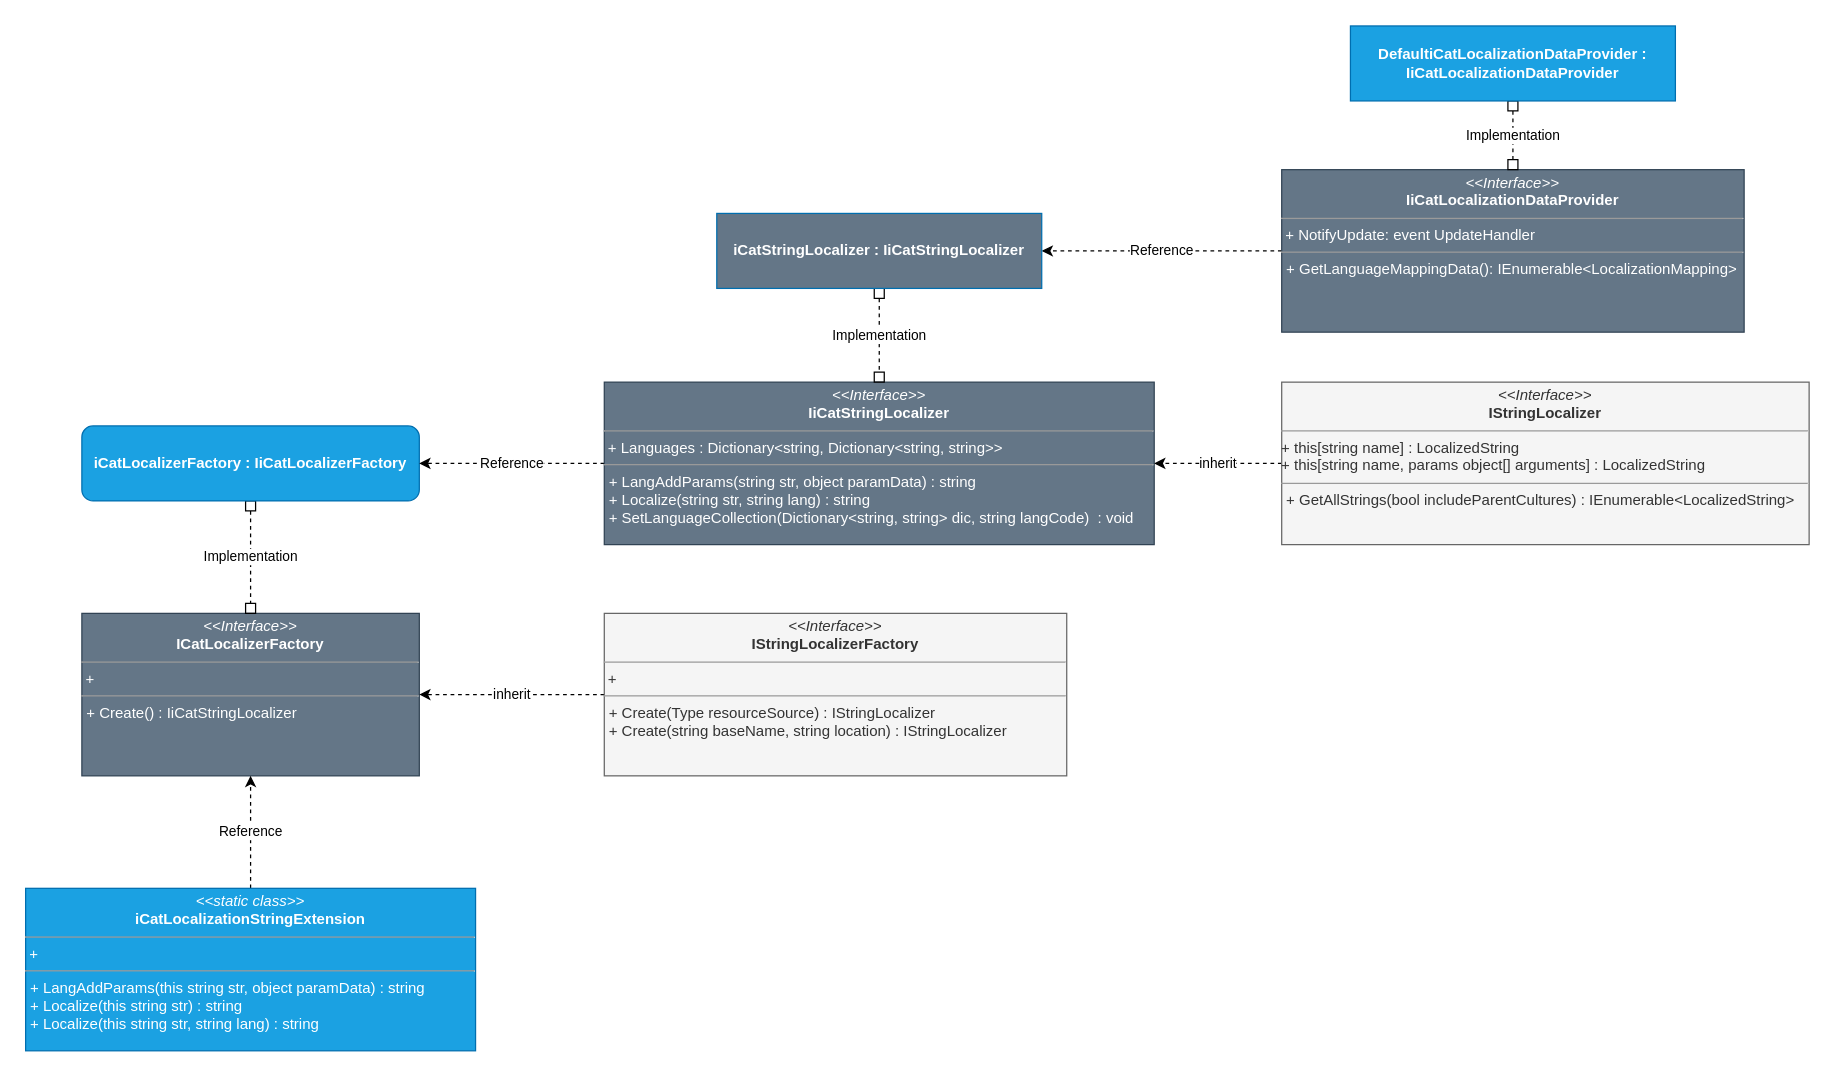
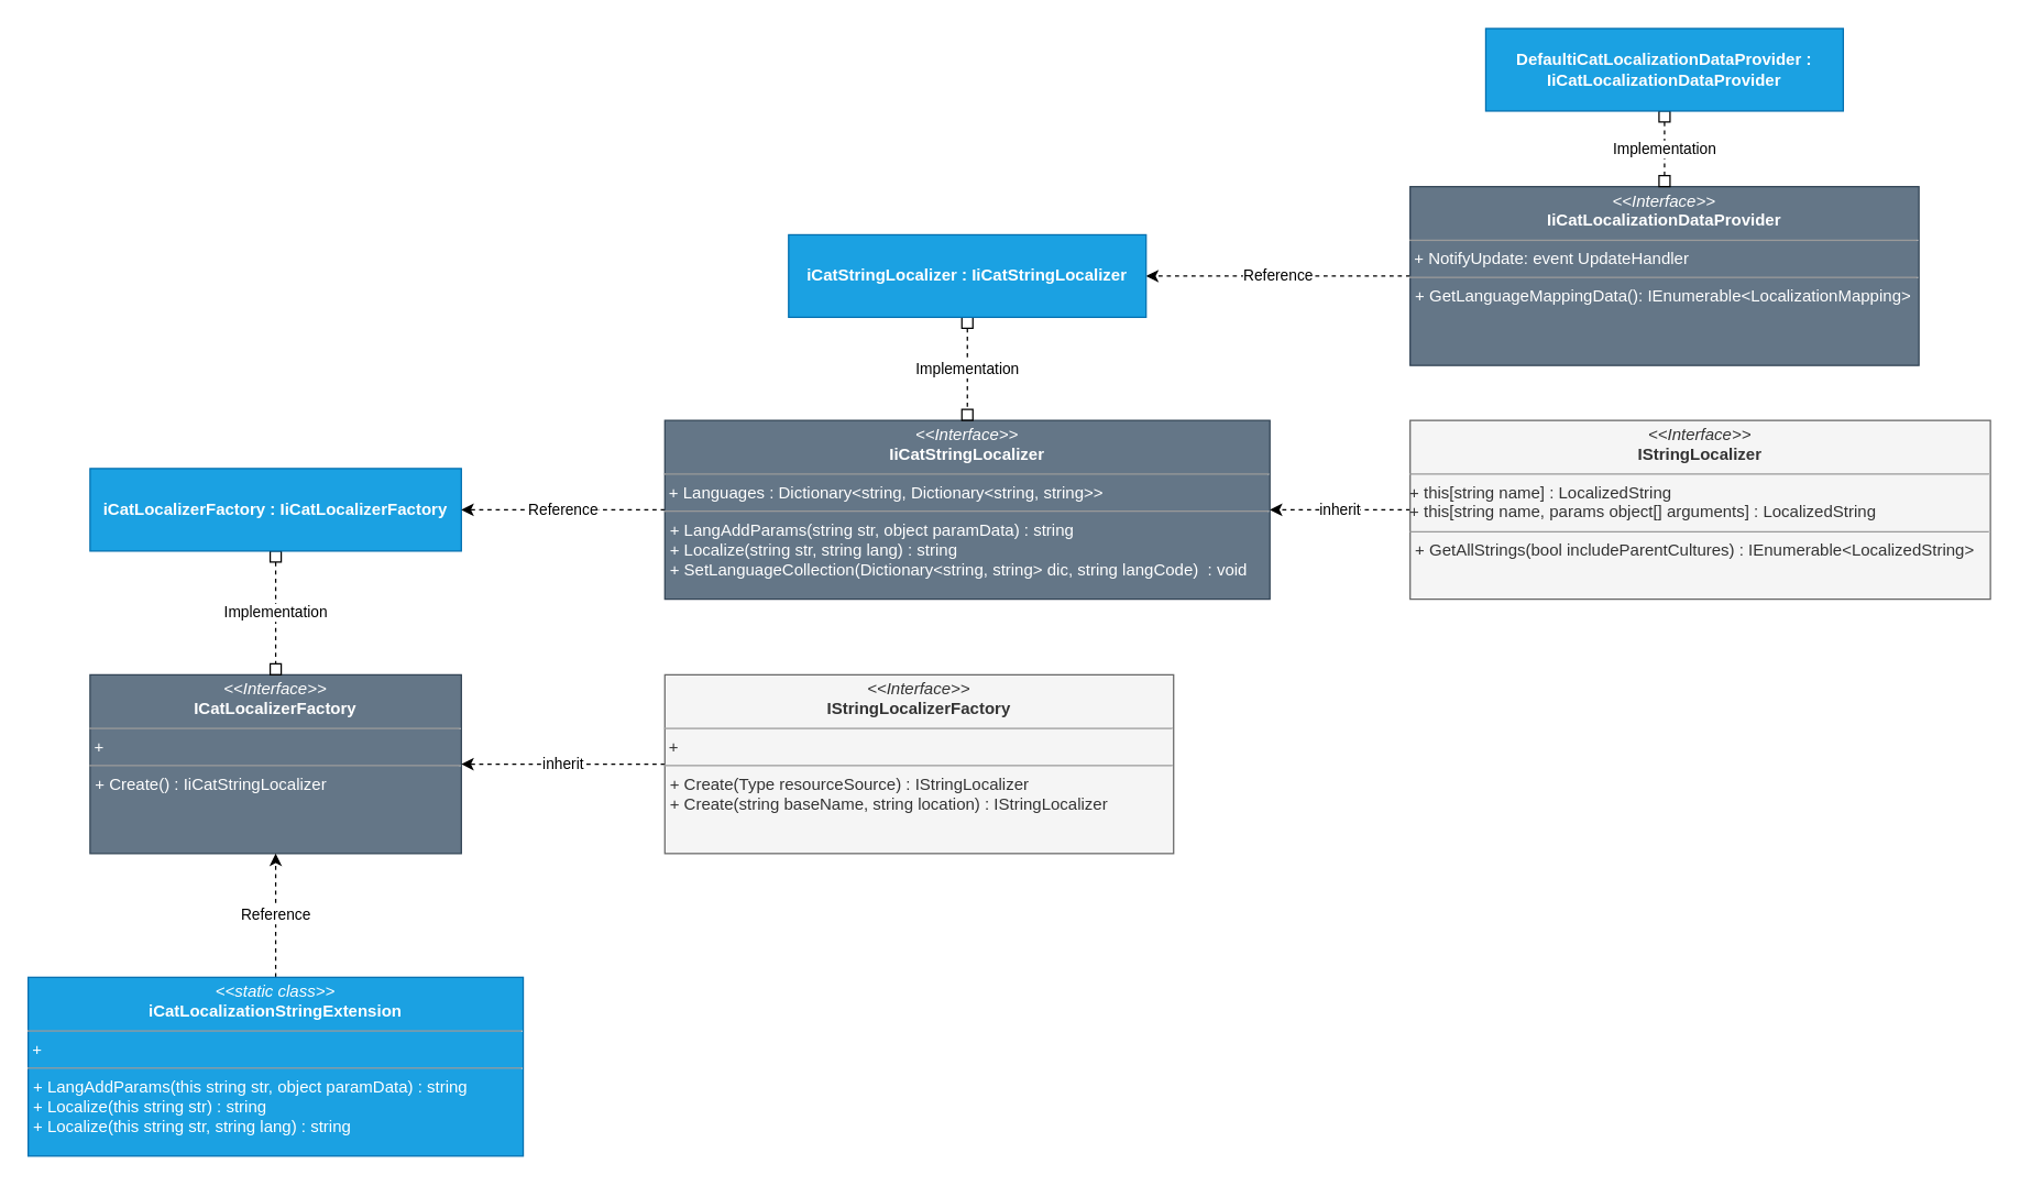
  <mxCell id="0" />
  <mxCell id="1" parent="0" />
  <mxCell id="2" value="&lt;p style=&quot;margin:0px;margin-top:4px;text-align:center;&quot;&gt;&lt;i&gt;&amp;lt;&amp;lt;Interface&amp;gt;&amp;gt;&lt;/i&gt;&lt;br&gt;&lt;b&gt;ICatLocalizerFactory&lt;/b&gt;&lt;br&gt;&lt;/p&gt;&lt;hr size=&quot;1&quot;&gt;&lt;p style=&quot;margin:0px;margin-left:4px;&quot;&gt;&lt;/p&gt;&amp;nbsp;+&amp;nbsp;&lt;hr size=&quot;1&quot;&gt;&lt;p style=&quot;margin:0px;margin-left:4px;&quot;&gt;+&amp;nbsp;Create() : IiCatStringLocalizer&lt;/p&gt;" style="verticalAlign=top;align=left;overflow=fill;fontSize=12;fontFamily=Helvetica;html=1;fillColor=#647687;strokeColor=#314354;fontColor=#ffffff;" parent="1" vertex="1"><mxGeometry x="65" y="490" width="270" height="130" as="geometry" /></mxCell>
  <mxCell id="3" value="inherit" style="edgeStyle=none;html=1;entryX=1;entryY=0.5;entryDx=0;entryDy=0;dashed=1;" parent="1" source="4" target="2" edge="1"><mxGeometry relative="1" as="geometry" /></mxCell>
  <mxCell id="4" value="&lt;p style=&quot;margin:0px;margin-top:4px;text-align:center;&quot;&gt;&lt;i&gt;&amp;lt;&amp;lt;Interface&amp;gt;&amp;gt;&lt;/i&gt;&lt;br&gt;&lt;b&gt;IStringLocalizerFactory&lt;/b&gt;&lt;br&gt;&lt;/p&gt;&lt;hr size=&quot;1&quot;&gt;&lt;p style=&quot;margin:0px;margin-left:4px;&quot;&gt;&lt;/p&gt;&amp;nbsp;+&amp;nbsp;&lt;hr size=&quot;1&quot;&gt;&lt;p style=&quot;margin:0px;margin-left:4px;&quot;&gt;+&amp;nbsp;Create(Type resourceSource) :&amp;nbsp;IStringLocalizer&lt;/p&gt;&lt;p style=&quot;margin:0px;margin-left:4px;&quot;&gt;+&amp;nbsp;Create(string baseName, string location) :&amp;nbsp;IStringLocalizer&lt;/p&gt;" style="verticalAlign=top;align=left;overflow=fill;fontSize=12;fontFamily=Helvetica;html=1;fillColor=#f5f5f5;strokeColor=#666666;fontColor=#333333;" parent="1" vertex="1"><mxGeometry x="483" y="490" width="370" height="130" as="geometry" /></mxCell>
  <mxCell id="5" value="Reference" style="edgeStyle=none;html=1;entryX=1;entryY=0.5;entryDx=0;entryDy=0;dashed=1;startArrow=none;startFill=0;endArrow=classic;endFill=1;" parent="1" source="6" target="16" edge="1"><mxGeometry relative="1" as="geometry" /></mxCell>
  <mxCell id="6" value="&lt;p style=&quot;margin:0px;margin-top:4px;text-align:center;&quot;&gt;&lt;i&gt;&amp;lt;&amp;lt;Interface&amp;gt;&amp;gt;&lt;/i&gt;&lt;br&gt;&lt;b&gt;IiCatLocalizationDataProvider&lt;/b&gt;&lt;br&gt;&lt;/p&gt;&lt;hr size=&quot;1&quot;&gt;&lt;p style=&quot;margin:0px;margin-left:4px;&quot;&gt;&lt;/p&gt;&amp;nbsp;+&amp;nbsp;NotifyUpdate: event UpdateHandler&lt;hr size=&quot;1&quot;&gt;&lt;p style=&quot;margin:0px;margin-left:4px;&quot;&gt;+&amp;nbsp;GetLanguageMappingData():&amp;nbsp;IEnumerable&amp;lt;LocalizationMapping&amp;gt;&lt;/p&gt;" style="verticalAlign=top;align=left;overflow=fill;fontSize=12;fontFamily=Helvetica;html=1;fillColor=#647687;strokeColor=#314354;fontColor=#ffffff;" parent="1" vertex="1"><mxGeometry x="1025" y="135" width="370" height="130" as="geometry" /></mxCell>
  <mxCell id="7" value="Implementation" style="edgeStyle=none;html=1;entryX=0.5;entryY=0;entryDx=0;entryDy=0;dashed=1;exitX=0.5;exitY=1;exitDx=0;exitDy=0;endArrow=box;endFill=0;startArrow=box;startFill=0;" parent="1" source="9" target="2" edge="1"><mxGeometry relative="1" as="geometry"><mxPoint x="576.14" y="468.808" as="sourcePoint" /></mxGeometry></mxCell>
  <mxCell id="8" value="Implementation" style="edgeStyle=none;html=1;entryX=0.5;entryY=0;entryDx=0;entryDy=0;dashed=1;exitX=0.5;exitY=1;exitDx=0;exitDy=0;startArrow=box;startFill=0;endArrow=box;endFill=0;" parent="1" source="10" target="6" edge="1"><mxGeometry relative="1" as="geometry"><mxPoint x="1110.669" y="610" as="sourcePoint" /></mxGeometry></mxCell>
- <mxCell id="9" value="&lt;span style=&quot;color: rgb(255, 255, 255); font-weight: 700;&quot;&gt;iCatLocalizerFactory :&amp;nbsp;&lt;/span&gt;&lt;span style=&quot;font-weight: 700;&quot;&gt;IiCatLocalizerFactory&lt;/span&gt;" style="whiteSpace=wrap;html=1;fillColor=#1ba1e2;strokeColor=#006EAF;fontColor=#ffffff;rounded=1;" parent="1" vertex="1"><mxGeometry x="65" y="340" width="270" height="60" as="geometry" /></mxCell>
+ <mxCell id="9" value="&lt;span style=&quot;color: rgb(255, 255, 255); font-weight: 700;&quot;&gt;iCatLocalizerFactory :&amp;nbsp;&lt;/span&gt;&lt;span style=&quot;font-weight: 700;&quot;&gt;IiCatLocalizerFactory&lt;/span&gt;" style="rounded=0;whiteSpace=wrap;html=1;fillColor=#1ba1e2;strokeColor=#006EAF;fontColor=#ffffff;" parent="1" vertex="1"><mxGeometry x="65" y="340" width="270" height="60" as="geometry" /></mxCell>
  <mxCell id="10" value="&lt;span style=&quot;font-weight: 700;&quot;&gt;DefaultiCatLocalizationDataProvider : IiCatLocalizationDataProvider&lt;/span&gt;" style="rounded=0;whiteSpace=wrap;html=1;fillColor=#1ba1e2;fontColor=#ffffff;strokeColor=#006EAF;" parent="1" vertex="1"><mxGeometry x="1080" y="20" width="260" height="60" as="geometry" /></mxCell>
  <mxCell id="11" value="Reference" style="edgeStyle=none;html=1;entryX=1;entryY=0.5;entryDx=0;entryDy=0;dashed=1;startArrow=none;startFill=0;endArrow=classic;endFill=1;" parent="1" source="12" target="9" edge="1"><mxGeometry relative="1" as="geometry" /></mxCell>
  <mxCell id="12" value="&lt;p style=&quot;margin:0px;margin-top:4px;text-align:center;&quot;&gt;&lt;i&gt;&amp;lt;&amp;lt;Interface&amp;gt;&amp;gt;&lt;/i&gt;&lt;br&gt;&lt;b&gt;IiCatStringLocalizer&lt;/b&gt;&lt;br&gt;&lt;/p&gt;&lt;hr size=&quot;1&quot;&gt;&lt;p style=&quot;margin:0px;margin-left:4px;&quot;&gt;&lt;/p&gt;&amp;nbsp;+&amp;nbsp;Languages :&amp;nbsp;Dictionary&amp;lt;string, Dictionary&amp;lt;string, string&amp;gt;&amp;gt;&lt;hr size=&quot;1&quot;&gt;&lt;p style=&quot;margin:0px;margin-left:4px;&quot;&gt;+&amp;nbsp;LangAddParams(string str, object paramData) : string&lt;/p&gt;&lt;p style=&quot;margin:0px;margin-left:4px;&quot;&gt;+&amp;nbsp;Localize(string str, string lang) : string&lt;/p&gt;&lt;p style=&quot;margin:0px;margin-left:4px;&quot;&gt;+&amp;nbsp;SetLanguageCollection(Dictionary&amp;lt;string, string&amp;gt; dic, string langCode)&amp;nbsp; : void&lt;/p&gt;" style="verticalAlign=top;align=left;overflow=fill;fontSize=12;fontFamily=Helvetica;html=1;fillColor=#647687;strokeColor=#314354;fontColor=#ffffff;" parent="1" vertex="1"><mxGeometry x="483" y="305" width="440" height="130" as="geometry" /></mxCell>
  <mxCell id="13" value="inherit" style="edgeStyle=none;html=1;entryX=1;entryY=0.5;entryDx=0;entryDy=0;dashed=1;" parent="1" source="14" target="12" edge="1"><mxGeometry x="0.002" relative="1" as="geometry"><mxPoint as="offset" /></mxGeometry></mxCell>
  <mxCell id="14" value="&lt;p style=&quot;margin:0px;margin-top:4px;text-align:center;&quot;&gt;&lt;i&gt;&amp;lt;&amp;lt;Interface&amp;gt;&amp;gt;&lt;/i&gt;&lt;br&gt;&lt;b&gt;IStringLocalizer&lt;/b&gt;&lt;br&gt;&lt;/p&gt;&lt;hr size=&quot;1&quot;&gt;&lt;p style=&quot;margin:0px;margin-left:4px;&quot;&gt;&lt;/p&gt;+ this[string name] :&amp;nbsp;LocalizedString&lt;br&gt;+&amp;nbsp;this[string name, params object[] arguments] :&amp;nbsp;LocalizedString&lt;br&gt;&lt;hr size=&quot;1&quot;&gt;&lt;p style=&quot;margin:0px;margin-left:4px;&quot;&gt;+&amp;nbsp;GetAllStrings(bool includeParentCultures) :&amp;nbsp;IEnumerable&amp;lt;LocalizedString&amp;gt;&lt;/p&gt;&lt;p style=&quot;margin:0px;margin-left:4px;&quot;&gt;&lt;br&gt;&lt;/p&gt;" style="verticalAlign=top;align=left;overflow=fill;fontSize=12;fontFamily=Helvetica;html=1;fillColor=#f5f5f5;strokeColor=#666666;fontColor=#333333;" parent="1" vertex="1"><mxGeometry x="1025" y="305" width="422" height="130" as="geometry" /></mxCell>
  <mxCell id="15" value="Implementation" style="edgeStyle=none;html=1;entryX=0.5;entryY=0;entryDx=0;entryDy=0;dashed=1;startArrow=box;startFill=0;endArrow=box;endFill=0;" parent="1" source="16" target="12" edge="1"><mxGeometry relative="1" as="geometry" /></mxCell>
- <mxCell id="16" value="&lt;b&gt;iCatStringLocalizer :&amp;nbsp;IiCatStringLocalizer&lt;/b&gt;" style="rounded=0;whiteSpace=wrap;html=1;fillColor=#647687;fontColor=#ffffff;strokeColor=#006EAF;" parent="1" vertex="1"><mxGeometry x="573" y="170" width="260" height="60" as="geometry" /></mxCell>
+ <mxCell id="16" value="&lt;b&gt;iCatStringLocalizer :&amp;nbsp;IiCatStringLocalizer&lt;/b&gt;" style="rounded=0;whiteSpace=wrap;html=1;fillColor=#1ba1e2;fontColor=#ffffff;strokeColor=#006EAF;" parent="1" vertex="1"><mxGeometry x="573" y="170" width="260" height="60" as="geometry" /></mxCell>
  <mxCell id="17" value="Reference" style="edgeStyle=none;html=1;entryX=0.5;entryY=1;entryDx=0;entryDy=0;dashed=1;startArrow=none;startFill=0;endArrow=classic;endFill=1;exitX=0.5;exitY=0;exitDx=0;exitDy=0;" parent="1" source="18" target="2" edge="1"><mxGeometry relative="1" as="geometry"><mxPoint x="200" y="749" as="sourcePoint" /></mxGeometry></mxCell>
  <mxCell id="18" value="&lt;p style=&quot;margin:0px;margin-top:4px;text-align:center;&quot;&gt;&lt;i&gt;&amp;lt;&amp;lt;static class&amp;gt;&amp;gt;&lt;/i&gt;&lt;br&gt;&lt;b style=&quot;&quot;&gt;iCatLocalizationStringExtension&lt;/b&gt;&lt;br&gt;&lt;/p&gt;&lt;hr size=&quot;1&quot;&gt;&lt;p style=&quot;margin:0px;margin-left:4px;&quot;&gt;&lt;/p&gt;&amp;nbsp;+&amp;nbsp;&lt;hr size=&quot;1&quot;&gt;&lt;p style=&quot;margin:0px;margin-left:4px;&quot;&gt;+&amp;nbsp;LangAddParams(this string str, object paramData) : string&lt;/p&gt;&lt;p style=&quot;margin:0px;margin-left:4px;&quot;&gt;+&amp;nbsp;Localize(this string str) : string&lt;/p&gt;&lt;p style=&quot;margin:0px;margin-left:4px;&quot;&gt;+&amp;nbsp;Localize(this string str, string lang) : string&lt;/p&gt;" style="verticalAlign=top;align=left;overflow=fill;fontSize=12;fontFamily=Helvetica;html=1;fillColor=#1ba1e2;strokeColor=#006EAF;fontColor=#ffffff;" parent="1" vertex="1"><mxGeometry x="20" y="710" width="360" height="130" as="geometry" /></mxCell>
